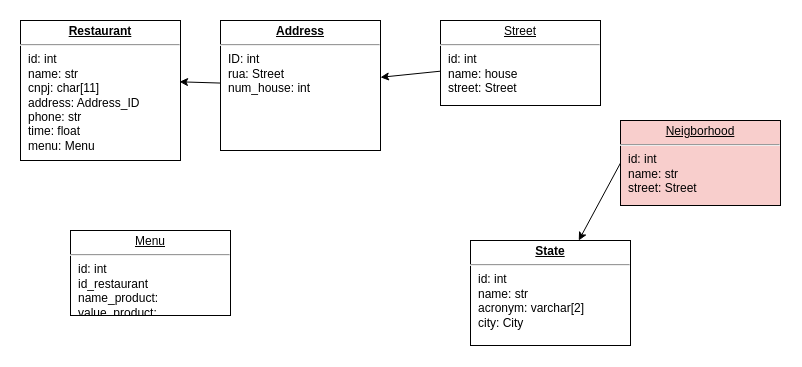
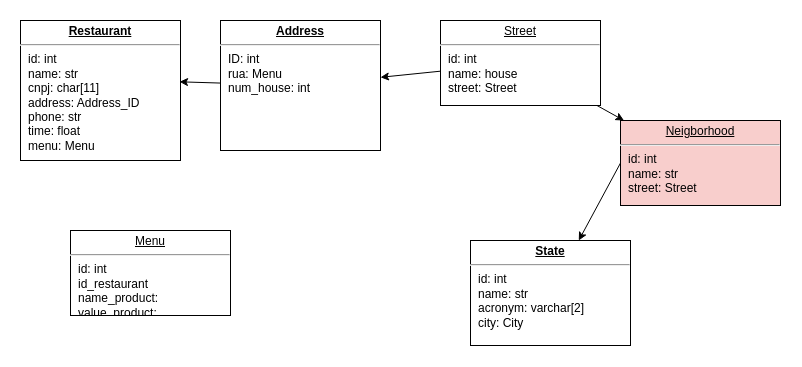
  <mxCell id="0" />
  <mxCell id="1" parent="0" />
  <mxCell id="2" value="&lt;p style=&quot;margin:0px;margin-top:4px;text-align:center;text-decoration:underline;&quot;&gt;&lt;b&gt;Restaurant&lt;/b&gt;&lt;/p&gt;&lt;hr&gt;&lt;p style=&quot;margin:0px;margin-left:8px;&quot;&gt;id: int&lt;/p&gt;&lt;p style=&quot;margin:0px;margin-left:8px;&quot;&gt;name: str&lt;br&gt;cnpj: char[11]&lt;br&gt;address: Address_ID&lt;/p&gt;&lt;p style=&quot;margin:0px;margin-left:8px;&quot;&gt;phone: str&lt;/p&gt;&lt;p style=&quot;margin:0px;margin-left:8px;&quot;&gt;time: float&lt;/p&gt;&lt;p style=&quot;margin:0px;margin-left:8px;&quot;&gt;menu: Menu&lt;/p&gt;" style="verticalAlign=top;align=left;overflow=fill;fontSize=12;fontFamily=Helvetica;html=1;" parent="1" vertex="1"><mxGeometry x="20" y="20" width="160" height="140" as="geometry" /></mxCell>
  <mxCell id="3" style="edgeStyle=none;html=1;entryX=0.994;entryY=0.438;entryDx=0;entryDy=0;entryPerimeter=0;" edge="1" parent="1" source="4" target="2"><mxGeometry relative="1" as="geometry" /></mxCell>
- <mxCell id="4" value="&lt;p style=&quot;margin:0px;margin-top:4px;text-align:center;text-decoration:underline;&quot;&gt;&lt;b&gt;Address&lt;/b&gt;&lt;/p&gt;&lt;hr&gt;&lt;p style=&quot;margin:0px;margin-left:8px;&quot;&gt;ID: int&lt;/p&gt;&lt;p style=&quot;margin:0px;margin-left:8px;&quot;&gt;rua: Street&lt;/p&gt;&lt;p style=&quot;margin:0px;margin-left:8px;&quot;&gt;num_house: int&lt;/p&gt;" style="verticalAlign=top;align=left;overflow=fill;fontSize=12;fontFamily=Helvetica;html=1;" parent="1" vertex="1"><mxGeometry x="220" y="20" width="160" height="130" as="geometry" /></mxCell>
+ <mxCell id="4" value="&lt;p style=&quot;margin:0px;margin-top:4px;text-align:center;text-decoration:underline;&quot;&gt;&lt;b&gt;Address&lt;/b&gt;&lt;/p&gt;&lt;hr&gt;&lt;p style=&quot;margin:0px;margin-left:8px;&quot;&gt;ID: int&lt;/p&gt;&lt;p style=&quot;margin:0px;margin-left:8px;&quot;&gt;rua: Menu&lt;/p&gt;&lt;p style=&quot;margin:0px;margin-left:8px;&quot;&gt;num_house: int&lt;/p&gt;" style="verticalAlign=top;align=left;overflow=fill;fontSize=12;fontFamily=Helvetica;html=1;" parent="1" vertex="1"><mxGeometry x="220" y="20" width="160" height="130" as="geometry" /></mxCell>
  <mxCell id="5" value="&lt;p style=&quot;margin:0px;margin-top:4px;text-align:center;text-decoration:underline;&quot;&gt;&lt;b&gt;State&lt;/b&gt;&lt;/p&gt;&lt;hr&gt;&lt;p style=&quot;margin:0px;margin-left:8px;&quot;&gt;id: int&lt;/p&gt;&lt;p style=&quot;margin:0px;margin-left:8px;&quot;&gt;name: str&lt;/p&gt;&lt;p style=&quot;margin:0px;margin-left:8px;&quot;&gt;acronym: varchar[2]&lt;/p&gt;&lt;p style=&quot;margin:0px;margin-left:8px;&quot;&gt;city: City&lt;/p&gt;" style="verticalAlign=top;align=left;overflow=fill;fontSize=12;fontFamily=Helvetica;html=1;" parent="1" vertex="1"><mxGeometry x="470" y="240" width="160" height="105" as="geometry" /></mxCell>
  <mxCell id="6" style="edgeStyle=none;html=1;exitX=0;exitY=0.5;exitDx=0;exitDy=0;" edge="1" parent="1" source="7" target="5"><mxGeometry relative="1" as="geometry" /></mxCell>
  <mxCell id="7" value="&lt;p style=&quot;margin:0px;margin-top:4px;text-align:center;text-decoration:underline;&quot;&gt;&lt;span style=&quot;text-align: left;&quot;&gt;Neigborhood&lt;/span&gt;&lt;br&gt;&lt;/p&gt;&lt;hr&gt;&lt;p style=&quot;margin:0px;margin-left:8px;&quot;&gt;id: int&lt;/p&gt;&lt;p style=&quot;margin:0px;margin-left:8px;&quot;&gt;name: str&lt;/p&gt;&lt;p style=&quot;margin:0px;margin-left:8px;&quot;&gt;&lt;span style=&quot;background-color: initial;&quot;&gt;street: Street&lt;/span&gt;&lt;br&gt;&lt;/p&gt;&lt;p style=&quot;margin:0px;margin-left:8px;&quot;&gt;&lt;br&gt;&lt;/p&gt;" style="verticalAlign=top;align=left;overflow=fill;fontSize=12;fontFamily=Helvetica;html=1;fillColor=#f8cecc;" parent="1" vertex="1"><mxGeometry x="620" y="120" width="160" height="85" as="geometry" /></mxCell>
+ <mxCell id="8" style="edgeStyle=none;html=1;" edge="1" parent="1" source="10" target="7"><mxGeometry relative="1" as="geometry" /></mxCell>
  <mxCell id="9" style="edgeStyle=none;html=1;" edge="1" parent="1" source="10" target="4"><mxGeometry relative="1" as="geometry" /></mxCell>
  <mxCell id="10" value="&lt;p style=&quot;text-align: center; margin: 4px 0px 0px; text-decoration: underline;&quot;&gt;Street&lt;/p&gt;&lt;hr&gt;&lt;p style=&quot;margin:0px;margin-left:8px;&quot;&gt;id: int&lt;/p&gt;&lt;p style=&quot;margin:0px;margin-left:8px;&quot;&gt;name: house&lt;/p&gt;&lt;p style=&quot;margin:0px;margin-left:8px;&quot;&gt;&lt;span style=&quot;background-color: initial;&quot;&gt;street: Street&lt;/span&gt;&lt;br&gt;&lt;/p&gt;&lt;p style=&quot;margin:0px;margin-left:8px;&quot;&gt;&lt;br&gt;&lt;/p&gt;" style="verticalAlign=top;align=left;overflow=fill;fontSize=12;fontFamily=Helvetica;html=1;" parent="1" vertex="1"><mxGeometry x="440" y="20" width="160" height="85" as="geometry" /></mxCell>
  <mxCell id="11" value="&lt;p style=&quot;text-align: center; margin: 4px 0px 0px; text-decoration: underline;&quot;&gt;Menu&lt;/p&gt;&lt;hr&gt;&lt;p style=&quot;margin:0px;margin-left:8px;&quot;&gt;id: int&lt;/p&gt;&lt;p style=&quot;margin:0px;margin-left:8px;&quot;&gt;id_restaurant&lt;/p&gt;&lt;p style=&quot;margin:0px;margin-left:8px;&quot;&gt;name_product:&lt;/p&gt;&lt;p style=&quot;margin:0px;margin-left:8px;&quot;&gt;value_product:&amp;nbsp;&lt;/p&gt;&lt;p style=&quot;margin:0px;margin-left:8px;&quot;&gt;&lt;br&gt;&lt;/p&gt;" style="verticalAlign=top;align=left;overflow=fill;fontSize=12;fontFamily=Helvetica;html=1;" parent="1" vertex="1"><mxGeometry x="70" y="230" width="160" height="85" as="geometry" /></mxCell>
